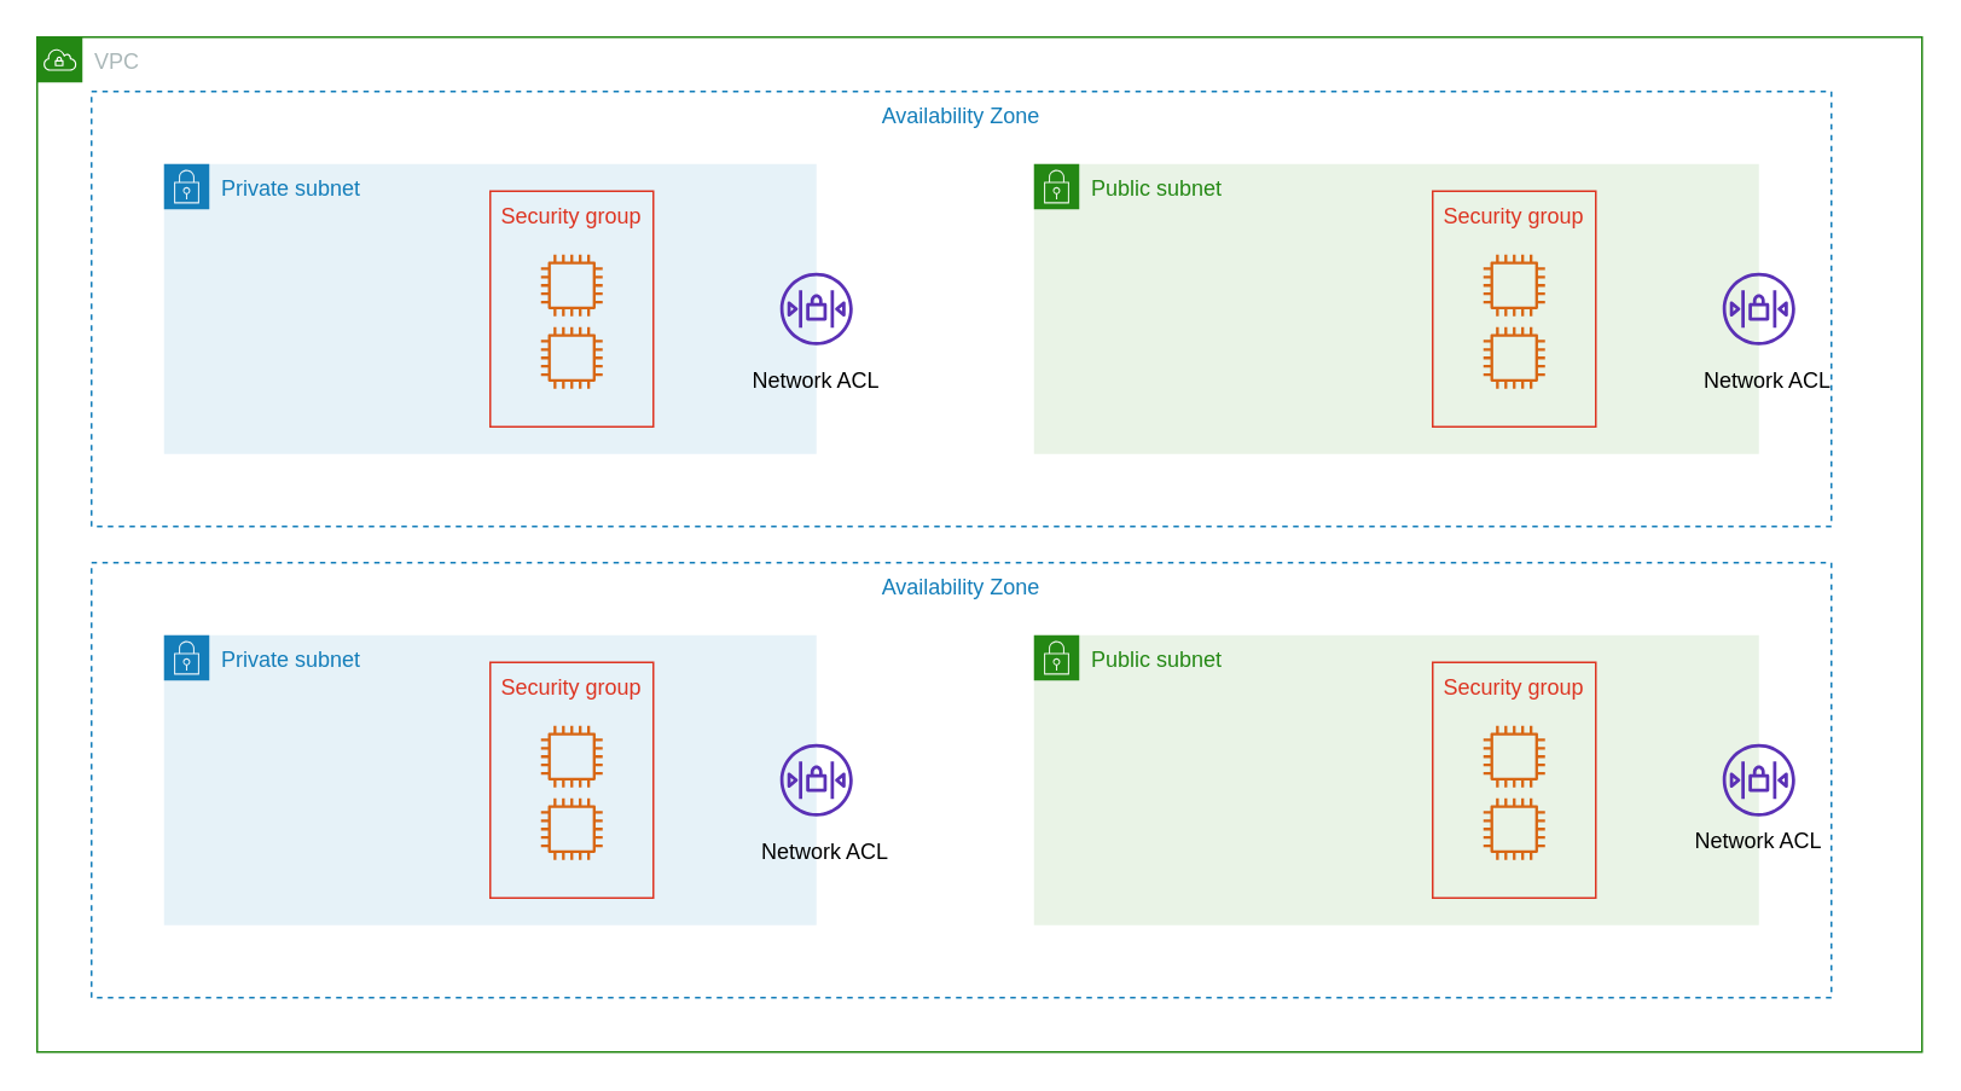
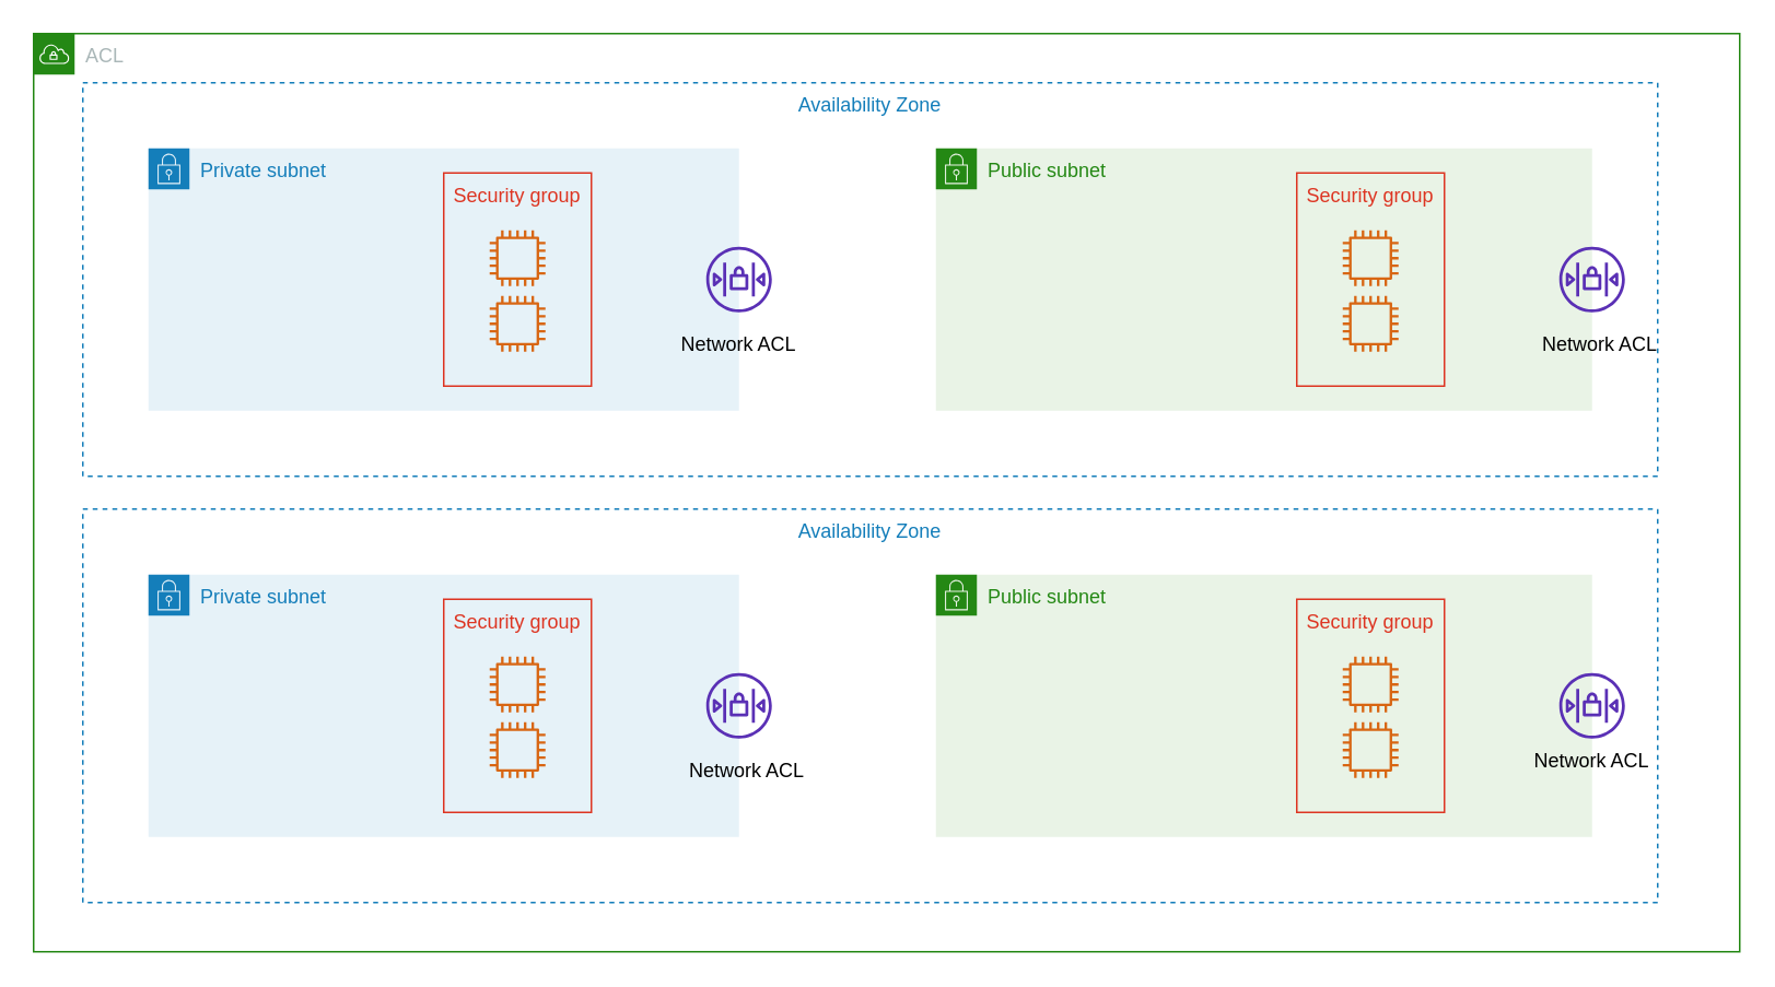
  <mxCell id="0" />
  <mxCell id="1" parent="0" />
- <mxCell id="2" value="VPC" style="points=[[0,0],[0.25,0],[0.5,0],[0.75,0],[1,0],[1,0.25],[1,0.5],[1,0.75],[1,1],[0.75,1],[0.5,1],[0.25,1],[0,1],[0,0.75],[0,0.5],[0,0.25]];outlineConnect=0;gradientColor=none;html=1;whiteSpace=wrap;fontSize=12;fontStyle=0;shape=mxgraph.aws4.group;grIcon=mxgraph.aws4.group_vpc;strokeColor=#248814;fillColor=none;verticalAlign=top;align=left;spacingLeft=30;fontColor=#AAB7B8;dashed=0;" parent="1" vertex="1"><mxGeometry x="20" y="20" width="1040" height="560" as="geometry" /></mxCell>
+ <mxCell id="2" value="ACL" style="points=[[0,0],[0.25,0],[0.5,0],[0.75,0],[1,0],[1,0.25],[1,0.5],[1,0.75],[1,1],[0.75,1],[0.5,1],[0.25,1],[0,1],[0,0.75],[0,0.5],[0,0.25]];outlineConnect=0;gradientColor=none;html=1;whiteSpace=wrap;fontSize=12;fontStyle=0;shape=mxgraph.aws4.group;grIcon=mxgraph.aws4.group_vpc;strokeColor=#248814;fillColor=none;verticalAlign=top;align=left;spacingLeft=30;fontColor=#AAB7B8;dashed=0;" parent="1" vertex="1"><mxGeometry x="20" y="20" width="1040" height="560" as="geometry" /></mxCell>
  <mxCell id="3" value="" style="group" parent="1" vertex="1" connectable="0"><mxGeometry x="50" y="50" width="970" height="240" as="geometry" /></mxCell>
  <mxCell id="4" value="Availability Zone" style="fillColor=none;strokeColor=#147EBA;dashed=1;verticalAlign=top;fontStyle=0;fontColor=#147EBA;" parent="3" vertex="1"><mxGeometry width="960" height="240" as="geometry" /></mxCell>
  <mxCell id="5" value="" style="group" parent="3" vertex="1" connectable="0"><mxGeometry x="40" y="40" width="405" height="160" as="geometry" /></mxCell>
  <mxCell id="6" value="Private subnet" style="points=[[0,0],[0.25,0],[0.5,0],[0.75,0],[1,0],[1,0.25],[1,0.5],[1,0.75],[1,1],[0.75,1],[0.5,1],[0.25,1],[0,1],[0,0.75],[0,0.5],[0,0.25]];outlineConnect=0;gradientColor=none;html=1;whiteSpace=wrap;fontSize=12;fontStyle=0;shape=mxgraph.aws4.group;grIcon=mxgraph.aws4.group_security_group;grStroke=0;strokeColor=#147EBA;fillColor=#E6F2F8;verticalAlign=top;align=left;spacingLeft=30;fontColor=#147EBA;dashed=0;" parent="5" vertex="1"><mxGeometry width="360" height="160" as="geometry" /></mxCell>
  <mxCell id="7" value="" style="outlineConnect=0;fontColor=#232F3E;gradientColor=none;fillColor=#5A30B5;strokeColor=none;dashed=0;verticalLabelPosition=bottom;verticalAlign=top;align=center;html=1;fontSize=12;fontStyle=0;aspect=fixed;pointerEvents=1;shape=mxgraph.aws4.network_access_control_list;" parent="5" vertex="1"><mxGeometry x="340" y="60" width="40" height="40" as="geometry" /></mxCell>
  <mxCell id="8" value="Security group" style="fillColor=none;strokeColor=#DD3522;verticalAlign=top;fontStyle=0;fontColor=#DD3522;" parent="5" vertex="1"><mxGeometry x="180" y="15" width="90" height="130" as="geometry" /></mxCell>
  <mxCell id="9" value="" style="outlineConnect=0;fontColor=#232F3E;gradientColor=none;fillColor=#D86613;strokeColor=none;dashed=0;verticalLabelPosition=bottom;verticalAlign=top;align=center;html=1;fontSize=12;fontStyle=0;aspect=fixed;pointerEvents=1;shape=mxgraph.aws4.instance2;" parent="5" vertex="1"><mxGeometry x="208" y="50" width="34" height="34" as="geometry" /></mxCell>
  <mxCell id="10" value="" style="outlineConnect=0;fontColor=#232F3E;gradientColor=none;fillColor=#D86613;strokeColor=none;dashed=0;verticalLabelPosition=bottom;verticalAlign=top;align=center;html=1;fontSize=12;fontStyle=0;aspect=fixed;pointerEvents=1;shape=mxgraph.aws4.instance2;" parent="5" vertex="1"><mxGeometry x="208" y="90" width="34" height="34" as="geometry" /></mxCell>
  <mxCell id="11" value="Network ACL" style="text;html=1;strokeColor=none;fillColor=none;align=center;verticalAlign=middle;whiteSpace=wrap;rounded=0;" parent="5" vertex="1"><mxGeometry x="315" y="110" width="90" height="20" as="geometry" /></mxCell>
  <mxCell id="12" value="" style="group" parent="3" vertex="1" connectable="0"><mxGeometry x="520" y="40" width="420" height="160" as="geometry" /></mxCell>
  <mxCell id="13" value="Public subnet" style="points=[[0,0],[0.25,0],[0.5,0],[0.75,0],[1,0],[1,0.25],[1,0.5],[1,0.75],[1,1],[0.75,1],[0.5,1],[0.25,1],[0,1],[0,0.75],[0,0.5],[0,0.25]];outlineConnect=0;gradientColor=none;html=1;whiteSpace=wrap;fontSize=12;fontStyle=0;shape=mxgraph.aws4.group;grIcon=mxgraph.aws4.group_security_group;grStroke=0;strokeColor=#248814;fillColor=#E9F3E6;verticalAlign=top;align=left;spacingLeft=30;fontColor=#248814;dashed=0;" parent="12" vertex="1"><mxGeometry width="400" height="160" as="geometry" /></mxCell>
  <mxCell id="14" value="Security group" style="fillColor=none;strokeColor=#DD3522;verticalAlign=top;fontStyle=0;fontColor=#DD3522;" parent="12" vertex="1"><mxGeometry x="220" y="15" width="90" height="130" as="geometry" /></mxCell>
  <mxCell id="15" value="" style="outlineConnect=0;fontColor=#232F3E;gradientColor=none;fillColor=#D86613;strokeColor=none;dashed=0;verticalLabelPosition=bottom;verticalAlign=top;align=center;html=1;fontSize=12;fontStyle=0;aspect=fixed;pointerEvents=1;shape=mxgraph.aws4.instance2;" parent="12" vertex="1"><mxGeometry x="248" y="50" width="34" height="34" as="geometry" /></mxCell>
  <mxCell id="16" value="" style="outlineConnect=0;fontColor=#232F3E;gradientColor=none;fillColor=#D86613;strokeColor=none;dashed=0;verticalLabelPosition=bottom;verticalAlign=top;align=center;html=1;fontSize=12;fontStyle=0;aspect=fixed;pointerEvents=1;shape=mxgraph.aws4.instance2;" parent="12" vertex="1"><mxGeometry x="248" y="90" width="34" height="34" as="geometry" /></mxCell>
  <mxCell id="17" value="" style="outlineConnect=0;fontColor=#232F3E;gradientColor=none;fillColor=#5A30B5;strokeColor=none;dashed=0;verticalLabelPosition=bottom;verticalAlign=top;align=center;html=1;fontSize=12;fontStyle=0;aspect=fixed;pointerEvents=1;shape=mxgraph.aws4.network_access_control_list;" parent="12" vertex="1"><mxGeometry x="380" y="60" width="40" height="40" as="geometry" /></mxCell>
  <mxCell id="18" value="Network ACL" style="text;html=1;strokeColor=none;fillColor=none;align=center;verticalAlign=middle;whiteSpace=wrap;rounded=0;" parent="3" vertex="1"><mxGeometry x="880" y="150" width="90" height="20" as="geometry" /></mxCell>
  <mxCell id="19" value="" style="group" parent="1" vertex="1" connectable="0"><mxGeometry x="50" y="310" width="965" height="240" as="geometry" /></mxCell>
  <mxCell id="20" value="Availability Zone" style="fillColor=none;strokeColor=#147EBA;dashed=1;verticalAlign=top;fontStyle=0;fontColor=#147EBA;" parent="19" vertex="1"><mxGeometry width="960" height="240" as="geometry" /></mxCell>
  <mxCell id="21" value="" style="group" parent="19" vertex="1" connectable="0"><mxGeometry x="40" y="40" width="380" height="160" as="geometry" /></mxCell>
  <mxCell id="22" value="Private subnet" style="points=[[0,0],[0.25,0],[0.5,0],[0.75,0],[1,0],[1,0.25],[1,0.5],[1,0.75],[1,1],[0.75,1],[0.5,1],[0.25,1],[0,1],[0,0.75],[0,0.5],[0,0.25]];outlineConnect=0;gradientColor=none;html=1;whiteSpace=wrap;fontSize=12;fontStyle=0;shape=mxgraph.aws4.group;grIcon=mxgraph.aws4.group_security_group;grStroke=0;strokeColor=#147EBA;fillColor=#E6F2F8;verticalAlign=top;align=left;spacingLeft=30;fontColor=#147EBA;dashed=0;" parent="21" vertex="1"><mxGeometry width="360" height="160" as="geometry" /></mxCell>
  <mxCell id="23" value="" style="outlineConnect=0;fontColor=#232F3E;gradientColor=none;fillColor=#5A30B5;strokeColor=none;dashed=0;verticalLabelPosition=bottom;verticalAlign=top;align=center;html=1;fontSize=12;fontStyle=0;aspect=fixed;pointerEvents=1;shape=mxgraph.aws4.network_access_control_list;" parent="21" vertex="1"><mxGeometry x="340" y="60" width="40" height="40" as="geometry" /></mxCell>
  <mxCell id="24" value="Security group" style="fillColor=none;strokeColor=#DD3522;verticalAlign=top;fontStyle=0;fontColor=#DD3522;" parent="21" vertex="1"><mxGeometry x="180" y="15" width="90" height="130" as="geometry" /></mxCell>
  <mxCell id="25" value="" style="outlineConnect=0;fontColor=#232F3E;gradientColor=none;fillColor=#D86613;strokeColor=none;dashed=0;verticalLabelPosition=bottom;verticalAlign=top;align=center;html=1;fontSize=12;fontStyle=0;aspect=fixed;pointerEvents=1;shape=mxgraph.aws4.instance2;" parent="21" vertex="1"><mxGeometry x="208" y="50" width="34" height="34" as="geometry" /></mxCell>
  <mxCell id="26" value="" style="outlineConnect=0;fontColor=#232F3E;gradientColor=none;fillColor=#D86613;strokeColor=none;dashed=0;verticalLabelPosition=bottom;verticalAlign=top;align=center;html=1;fontSize=12;fontStyle=0;aspect=fixed;pointerEvents=1;shape=mxgraph.aws4.instance2;" parent="21" vertex="1"><mxGeometry x="208" y="90" width="34" height="34" as="geometry" /></mxCell>
  <mxCell id="27" value="" style="group" parent="19" vertex="1" connectable="0"><mxGeometry x="520" y="40" width="445" height="160" as="geometry" /></mxCell>
  <mxCell id="28" value="Public subnet" style="points=[[0,0],[0.25,0],[0.5,0],[0.75,0],[1,0],[1,0.25],[1,0.5],[1,0.75],[1,1],[0.75,1],[0.5,1],[0.25,1],[0,1],[0,0.75],[0,0.5],[0,0.25]];outlineConnect=0;gradientColor=none;html=1;whiteSpace=wrap;fontSize=12;fontStyle=0;shape=mxgraph.aws4.group;grIcon=mxgraph.aws4.group_security_group;grStroke=0;strokeColor=#248814;fillColor=#E9F3E6;verticalAlign=top;align=left;spacingLeft=30;fontColor=#248814;dashed=0;" parent="27" vertex="1"><mxGeometry width="400" height="160" as="geometry" /></mxCell>
  <mxCell id="29" value="Security group" style="fillColor=none;strokeColor=#DD3522;verticalAlign=top;fontStyle=0;fontColor=#DD3522;" parent="27" vertex="1"><mxGeometry x="220" y="15" width="90" height="130" as="geometry" /></mxCell>
  <mxCell id="30" value="" style="outlineConnect=0;fontColor=#232F3E;gradientColor=none;fillColor=#D86613;strokeColor=none;dashed=0;verticalLabelPosition=bottom;verticalAlign=top;align=center;html=1;fontSize=12;fontStyle=0;aspect=fixed;pointerEvents=1;shape=mxgraph.aws4.instance2;" parent="27" vertex="1"><mxGeometry x="248" y="50" width="34" height="34" as="geometry" /></mxCell>
  <mxCell id="31" value="" style="outlineConnect=0;fontColor=#232F3E;gradientColor=none;fillColor=#D86613;strokeColor=none;dashed=0;verticalLabelPosition=bottom;verticalAlign=top;align=center;html=1;fontSize=12;fontStyle=0;aspect=fixed;pointerEvents=1;shape=mxgraph.aws4.instance2;" parent="27" vertex="1"><mxGeometry x="248" y="90" width="34" height="34" as="geometry" /></mxCell>
  <mxCell id="32" value="" style="outlineConnect=0;fontColor=#232F3E;gradientColor=none;fillColor=#5A30B5;strokeColor=none;dashed=0;verticalLabelPosition=bottom;verticalAlign=top;align=center;html=1;fontSize=12;fontStyle=0;aspect=fixed;pointerEvents=1;shape=mxgraph.aws4.network_access_control_list;" parent="27" vertex="1"><mxGeometry x="380" y="60" width="40" height="40" as="geometry" /></mxCell>
  <mxCell id="33" value="Network ACL" style="text;html=1;strokeColor=none;fillColor=none;align=center;verticalAlign=middle;whiteSpace=wrap;rounded=0;" parent="27" vertex="1"><mxGeometry x="355" y="104" width="90" height="20" as="geometry" /></mxCell>
  <mxCell id="34" value="Network ACL" style="text;html=1;strokeColor=none;fillColor=none;align=center;verticalAlign=middle;whiteSpace=wrap;rounded=0;" parent="19" vertex="1"><mxGeometry x="360" y="150" width="90" height="20" as="geometry" /></mxCell>
